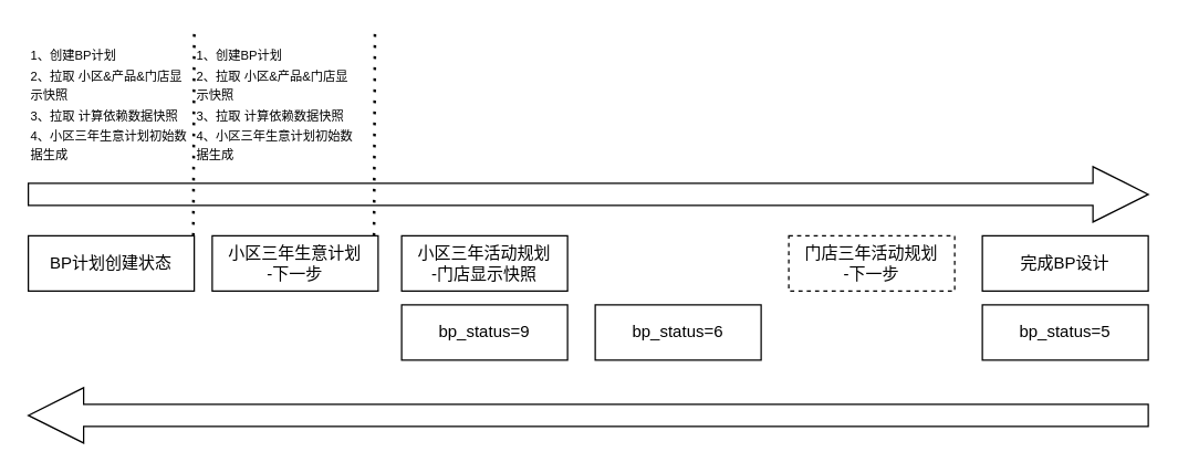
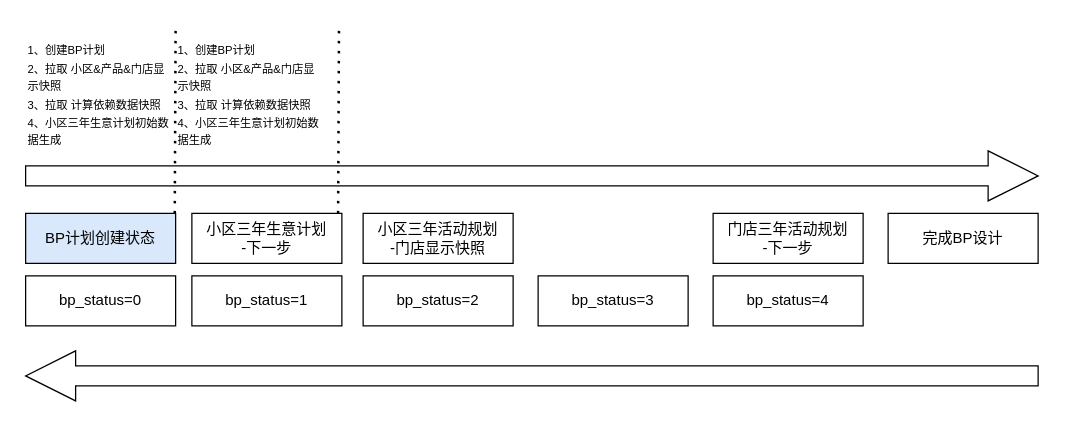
  <mxCell id="0" />
  <mxCell id="1" parent="0" />
- <mxCell id="2" value="BP计划创建状态" style="rounded=0;whiteSpace=wrap;html=1;" vertex="1" parent="1"><mxGeometry x="20" y="170" width="120" height="40" as="geometry" /></mxCell>
+ <mxCell id="2" value="BP计划创建状态" style="rounded=0;whiteSpace=wrap;html=1;fillColor=#dae8fc;" vertex="1" parent="1"><mxGeometry x="20" y="170" width="120" height="40" as="geometry" /></mxCell>
  <mxCell id="3" value="" style="html=1;shadow=0;dashed=0;align=center;verticalAlign=middle;shape=mxgraph.arrows2.arrow;dy=0.6;dx=40;notch=0;" vertex="1" parent="1"><mxGeometry x="20" y="120" width="810" height="40" as="geometry" /></mxCell>
  <mxCell id="4" value="小区三年生意计划&lt;br&gt;-下一步" style="rounded=0;whiteSpace=wrap;html=1;" vertex="1" parent="1"><mxGeometry x="153" y="170" width="120" height="40" as="geometry" /></mxCell>
  <mxCell id="5" value="小区三年活动规划&lt;br&gt;-门店显示快照" style="rounded=0;whiteSpace=wrap;html=1;" vertex="1" parent="1"><mxGeometry x="290" y="170" width="120" height="40" as="geometry" /></mxCell>
- <mxCell id="6" value="门店三年活动规划&lt;br&gt;-下一步" style="rounded=0;whiteSpace=wrap;html=1;dashed=1;" vertex="1" parent="1"><mxGeometry x="570" y="170" width="120" height="40" as="geometry" /></mxCell>
+ <mxCell id="6" value="门店三年活动规划&lt;br&gt;-下一步" style="rounded=0;whiteSpace=wrap;html=1;" vertex="1" parent="1"><mxGeometry x="570" y="170" width="120" height="40" as="geometry" /></mxCell>
  <mxCell id="7" value="完成BP设计" style="rounded=0;whiteSpace=wrap;html=1;" vertex="1" parent="1"><mxGeometry x="710" y="170" width="120" height="40" as="geometry" /></mxCell>
  <mxCell id="8" value="" style="html=1;shadow=0;dashed=0;align=center;verticalAlign=middle;shape=mxgraph.arrows2.arrow;dy=0.6;dx=40;notch=0;flipH=1;" vertex="1" parent="1"><mxGeometry x="20" y="280" width="810" height="40" as="geometry" /></mxCell>
- <mxCell id="11" value="bp_status=9" style="rounded=0;whiteSpace=wrap;html=1;" vertex="1" parent="1"><mxGeometry x="290" y="220" width="120" height="40" as="geometry" /></mxCell>
- <mxCell id="12" value="bp_status=6" style="rounded=0;whiteSpace=wrap;html=1;" vertex="1" parent="1"><mxGeometry x="430" y="220" width="120" height="40" as="geometry" /></mxCell>
- <mxCell id="14" value="bp_status=5" style="rounded=0;whiteSpace=wrap;html=1;" vertex="1" parent="1"><mxGeometry x="710" y="220" width="120" height="40" as="geometry" /></mxCell>
+ <mxCell id="9" value="bp_status=0" style="rounded=0;whiteSpace=wrap;html=1;" vertex="1" parent="1"><mxGeometry x="20" y="220" width="120" height="40" as="geometry" /></mxCell>
+ <mxCell id="10" value="bp_status=1" style="rounded=0;whiteSpace=wrap;html=1;" vertex="1" parent="1"><mxGeometry x="153" y="220" width="120" height="40" as="geometry" /></mxCell>
+ <mxCell id="11" value="bp_status=2" style="rounded=0;whiteSpace=wrap;html=1;" vertex="1" parent="1"><mxGeometry x="290" y="220" width="120" height="40" as="geometry" /></mxCell>
+ <mxCell id="12" value="bp_status=3" style="rounded=0;whiteSpace=wrap;html=1;" vertex="1" parent="1"><mxGeometry x="430" y="220" width="120" height="40" as="geometry" /></mxCell>
+ <mxCell id="13" value="bp_status=4" style="rounded=0;whiteSpace=wrap;html=1;" vertex="1" parent="1"><mxGeometry x="570" y="220" width="120" height="40" as="geometry" /></mxCell>
  <mxCell id="15" value="" style="endArrow=none;dashed=1;html=1;dashPattern=1 3;strokeWidth=2;rounded=0;" edge="1" parent="1"><mxGeometry width="50" height="50" relative="1" as="geometry"><mxPoint x="139.31" y="170" as="sourcePoint" /><mxPoint x="140" y="20" as="targetPoint" /></mxGeometry></mxCell>
  <mxCell id="16" value="&lt;font style=&quot;font-size: 9px;&quot;&gt;1、创建BP计划&lt;br&gt;2、拉取 小区&amp;amp;产品&amp;amp;门店显示快照&lt;br&gt;3、拉取 计算依赖数据快照&lt;br&gt;4、小区三年生意计划初始数据生成&lt;/font&gt;" style="text;html=1;align=left;verticalAlign=middle;whiteSpace=wrap;rounded=0;" vertex="1" parent="1"><mxGeometry x="20" y="20" width="120" height="110" as="geometry" /></mxCell>
  <mxCell id="17" value="" style="endArrow=none;dashed=1;html=1;dashPattern=1 3;strokeWidth=2;rounded=0;" edge="1" parent="1"><mxGeometry width="50" height="50" relative="1" as="geometry"><mxPoint x="270" y="170" as="sourcePoint" /><mxPoint x="270.69" y="20" as="targetPoint" /></mxGeometry></mxCell>
  <mxCell id="18" value="&lt;font style=&quot;font-size: 9px;&quot;&gt;1、创建BP计划&lt;br&gt;2、拉取 小区&amp;amp;产品&amp;amp;门店显示快照&lt;br&gt;3、拉取 计算依赖数据快照&lt;br&gt;4、小区三年生意计划初始数据生成&lt;/font&gt;" style="text;html=1;align=left;verticalAlign=middle;whiteSpace=wrap;rounded=0;" vertex="1" parent="1"><mxGeometry x="140" y="20" width="120" height="110" as="geometry" /></mxCell>
